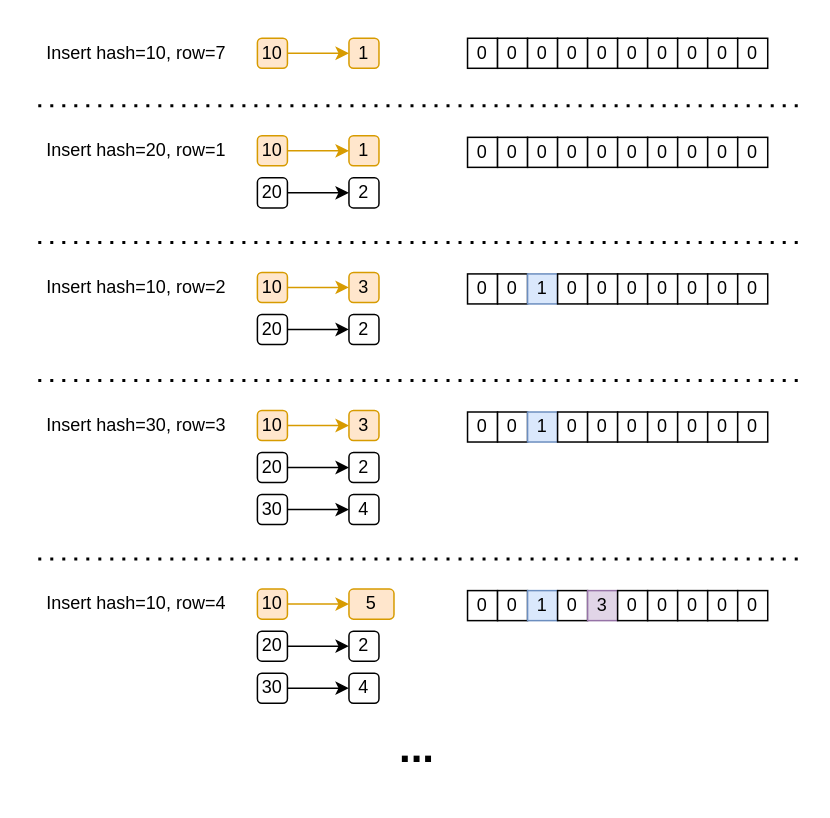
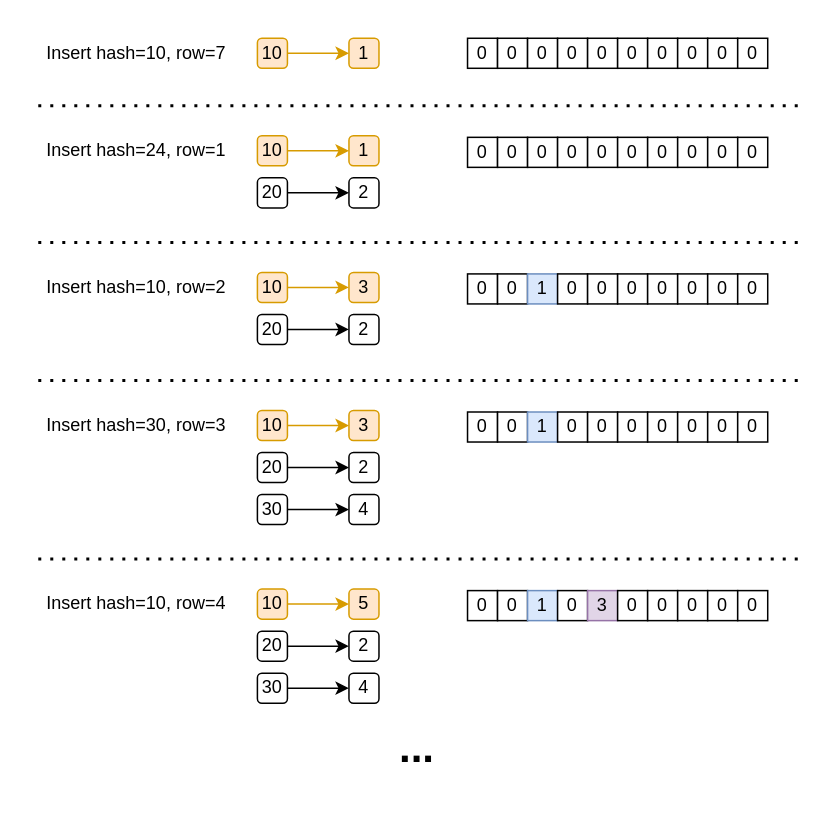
  <mxCell id="0" />
  <mxCell id="1" parent="0" />
  <mxCell id="2" value="0" style="rounded=0;whiteSpace=wrap;html=1;" vertex="1" parent="1"><mxGeometry x="311" y="25" width="20" height="20" as="geometry" /></mxCell>
  <mxCell id="3" value="0" style="rounded=0;whiteSpace=wrap;html=1;" vertex="1" parent="1"><mxGeometry x="331" y="25" width="20" height="20" as="geometry" /></mxCell>
  <mxCell id="4" value="0" style="rounded=0;whiteSpace=wrap;html=1;" vertex="1" parent="1"><mxGeometry x="351" y="25" width="20" height="20" as="geometry" /></mxCell>
  <mxCell id="5" value="0" style="rounded=0;whiteSpace=wrap;html=1;" vertex="1" parent="1"><mxGeometry x="371" y="25" width="20" height="20" as="geometry" /></mxCell>
  <mxCell id="6" value="0" style="rounded=0;whiteSpace=wrap;html=1;" vertex="1" parent="1"><mxGeometry x="391" y="25" width="20" height="20" as="geometry" /></mxCell>
  <mxCell id="7" value="0" style="rounded=0;whiteSpace=wrap;html=1;" vertex="1" parent="1"><mxGeometry x="411" y="25" width="20" height="20" as="geometry" /></mxCell>
  <mxCell id="8" value="0" style="rounded=0;whiteSpace=wrap;html=1;" vertex="1" parent="1"><mxGeometry x="431" y="25" width="20" height="20" as="geometry" /></mxCell>
  <mxCell id="9" value="0" style="rounded=0;whiteSpace=wrap;html=1;" vertex="1" parent="1"><mxGeometry x="451" y="25" width="20" height="20" as="geometry" /></mxCell>
  <mxCell id="10" value="0" style="rounded=0;whiteSpace=wrap;html=1;" vertex="1" parent="1"><mxGeometry x="471" y="25" width="20" height="20" as="geometry" /></mxCell>
  <mxCell id="11" value="0" style="rounded=0;whiteSpace=wrap;html=1;" vertex="1" parent="1"><mxGeometry x="491" y="25" width="20" height="20" as="geometry" /></mxCell>
  <mxCell id="12" value="Insert hash=10, row=7" style="text;html=1;align=center;verticalAlign=middle;resizable=0;points=[];autosize=1;strokeColor=none;fillColor=none;" vertex="1" parent="1"><mxGeometry x="20" y="20" width="140" height="30" as="geometry" /></mxCell>
  <mxCell id="13" value="" style="edgeStyle=orthogonalEdgeStyle;rounded=0;orthogonalLoop=1;jettySize=auto;html=1;fillColor=#ffe6cc;strokeColor=#d79b00;" edge="1" parent="1" source="14" target="15"><mxGeometry relative="1" as="geometry" /></mxCell>
  <mxCell id="14" value="10" style="rounded=1;whiteSpace=wrap;html=1;fillColor=#ffe6cc;strokeColor=#d79b00;" vertex="1" parent="1"><mxGeometry x="171" y="25" width="20" height="20" as="geometry" /></mxCell>
  <mxCell id="15" value="1" style="rounded=1;whiteSpace=wrap;html=1;fillColor=#ffe6cc;strokeColor=#d79b00;" vertex="1" parent="1"><mxGeometry x="232" y="25" width="20" height="20" as="geometry" /></mxCell>
  <mxCell id="16" value="0" style="rounded=0;whiteSpace=wrap;html=1;" vertex="1" parent="1"><mxGeometry x="311" y="91" width="20" height="20" as="geometry" /></mxCell>
  <mxCell id="17" value="0" style="rounded=0;whiteSpace=wrap;html=1;" vertex="1" parent="1"><mxGeometry x="331" y="91" width="20" height="20" as="geometry" /></mxCell>
  <mxCell id="18" value="0" style="rounded=0;whiteSpace=wrap;html=1;" vertex="1" parent="1"><mxGeometry x="351" y="91" width="20" height="20" as="geometry" /></mxCell>
  <mxCell id="19" value="0" style="rounded=0;whiteSpace=wrap;html=1;" vertex="1" parent="1"><mxGeometry x="371" y="91" width="20" height="20" as="geometry" /></mxCell>
  <mxCell id="20" value="0" style="rounded=0;whiteSpace=wrap;html=1;" vertex="1" parent="1"><mxGeometry x="391" y="91" width="20" height="20" as="geometry" /></mxCell>
  <mxCell id="21" value="0" style="rounded=0;whiteSpace=wrap;html=1;" vertex="1" parent="1"><mxGeometry x="411" y="91" width="20" height="20" as="geometry" /></mxCell>
  <mxCell id="22" value="0" style="rounded=0;whiteSpace=wrap;html=1;" vertex="1" parent="1"><mxGeometry x="431" y="91" width="20" height="20" as="geometry" /></mxCell>
  <mxCell id="23" value="0" style="rounded=0;whiteSpace=wrap;html=1;" vertex="1" parent="1"><mxGeometry x="451" y="91" width="20" height="20" as="geometry" /></mxCell>
  <mxCell id="24" value="0" style="rounded=0;whiteSpace=wrap;html=1;" vertex="1" parent="1"><mxGeometry x="471" y="91" width="20" height="20" as="geometry" /></mxCell>
  <mxCell id="25" value="0" style="rounded=0;whiteSpace=wrap;html=1;" vertex="1" parent="1"><mxGeometry x="491" y="91" width="20" height="20" as="geometry" /></mxCell>
- <mxCell id="26" value="Insert hash=20, row=1" style="text;html=1;align=center;verticalAlign=middle;resizable=0;points=[];autosize=1;strokeColor=none;fillColor=none;" vertex="1" parent="1"><mxGeometry x="20" y="85" width="140" height="30" as="geometry" /></mxCell>
+ <mxCell id="26" value="Insert hash=24, row=1" style="text;html=1;align=center;verticalAlign=middle;resizable=0;points=[];autosize=1;strokeColor=none;fillColor=none;" vertex="1" parent="1"><mxGeometry x="20" y="85" width="140" height="30" as="geometry" /></mxCell>
  <mxCell id="27" value="" style="edgeStyle=orthogonalEdgeStyle;rounded=0;orthogonalLoop=1;jettySize=auto;html=1;fillColor=#ffe6cc;strokeColor=#d79b00;" edge="1" parent="1" source="28" target="29"><mxGeometry relative="1" as="geometry" /></mxCell>
  <mxCell id="28" value="10" style="rounded=1;whiteSpace=wrap;html=1;fillColor=#ffe6cc;strokeColor=#d79b00;" vertex="1" parent="1"><mxGeometry x="171" y="90" width="20" height="20" as="geometry" /></mxCell>
  <mxCell id="29" value="1" style="rounded=1;whiteSpace=wrap;html=1;fillColor=#ffe6cc;strokeColor=#d79b00;" vertex="1" parent="1"><mxGeometry x="232" y="90" width="20" height="20" as="geometry" /></mxCell>
  <mxCell id="30" value="" style="endArrow=none;dashed=1;html=1;dashPattern=1 3;strokeWidth=2;rounded=0;" edge="1" parent="1"><mxGeometry width="50" height="50" relative="1" as="geometry"><mxPoint x="25" y="70" as="sourcePoint" /><mxPoint x="531" y="70" as="targetPoint" /></mxGeometry></mxCell>
  <mxCell id="31" value="" style="edgeStyle=orthogonalEdgeStyle;rounded=0;orthogonalLoop=1;jettySize=auto;html=1;" edge="1" parent="1" source="32" target="33"><mxGeometry relative="1" as="geometry" /></mxCell>
  <mxCell id="32" value="20" style="rounded=1;whiteSpace=wrap;html=1;" vertex="1" parent="1"><mxGeometry x="171" y="118" width="20" height="20" as="geometry" /></mxCell>
  <mxCell id="33" value="2" style="rounded=1;whiteSpace=wrap;html=1;" vertex="1" parent="1"><mxGeometry x="232" y="118" width="20" height="20" as="geometry" /></mxCell>
  <mxCell id="34" value="0" style="rounded=0;whiteSpace=wrap;html=1;" vertex="1" parent="1"><mxGeometry x="311" y="182" width="20" height="20" as="geometry" /></mxCell>
  <mxCell id="35" value="0" style="rounded=0;whiteSpace=wrap;html=1;" vertex="1" parent="1"><mxGeometry x="331" y="182" width="20" height="20" as="geometry" /></mxCell>
  <mxCell id="36" value="1" style="rounded=0;whiteSpace=wrap;html=1;fillColor=#dae8fc;strokeColor=#6c8ebf;" vertex="1" parent="1"><mxGeometry x="351" y="182" width="20" height="20" as="geometry" /></mxCell>
  <mxCell id="37" value="0" style="rounded=0;whiteSpace=wrap;html=1;" vertex="1" parent="1"><mxGeometry x="371" y="182" width="20" height="20" as="geometry" /></mxCell>
  <mxCell id="38" value="0" style="rounded=0;whiteSpace=wrap;html=1;" vertex="1" parent="1"><mxGeometry x="391" y="182" width="20" height="20" as="geometry" /></mxCell>
  <mxCell id="39" value="0" style="rounded=0;whiteSpace=wrap;html=1;" vertex="1" parent="1"><mxGeometry x="411" y="182" width="20" height="20" as="geometry" /></mxCell>
  <mxCell id="40" value="0" style="rounded=0;whiteSpace=wrap;html=1;" vertex="1" parent="1"><mxGeometry x="431" y="182" width="20" height="20" as="geometry" /></mxCell>
  <mxCell id="41" value="0" style="rounded=0;whiteSpace=wrap;html=1;" vertex="1" parent="1"><mxGeometry x="451" y="182" width="20" height="20" as="geometry" /></mxCell>
  <mxCell id="42" value="0" style="rounded=0;whiteSpace=wrap;html=1;" vertex="1" parent="1"><mxGeometry x="471" y="182" width="20" height="20" as="geometry" /></mxCell>
  <mxCell id="43" value="0" style="rounded=0;whiteSpace=wrap;html=1;" vertex="1" parent="1"><mxGeometry x="491" y="182" width="20" height="20" as="geometry" /></mxCell>
  <mxCell id="44" value="Insert hash=10, row=2" style="text;html=1;align=center;verticalAlign=middle;resizable=0;points=[];autosize=1;strokeColor=none;fillColor=none;" vertex="1" parent="1"><mxGeometry x="20" y="176" width="140" height="30" as="geometry" /></mxCell>
  <mxCell id="45" value="" style="edgeStyle=orthogonalEdgeStyle;rounded=0;orthogonalLoop=1;jettySize=auto;html=1;fillColor=#ffe6cc;strokeColor=#d79b00;" edge="1" parent="1" source="46" target="47"><mxGeometry relative="1" as="geometry" /></mxCell>
  <mxCell id="46" value="10" style="rounded=1;whiteSpace=wrap;html=1;fillColor=#ffe6cc;strokeColor=#d79b00;" vertex="1" parent="1"><mxGeometry x="171" y="181" width="20" height="20" as="geometry" /></mxCell>
  <mxCell id="47" value="3" style="rounded=1;whiteSpace=wrap;html=1;fillColor=#ffe6cc;strokeColor=#d79b00;" vertex="1" parent="1"><mxGeometry x="232" y="181" width="20" height="20" as="geometry" /></mxCell>
  <mxCell id="48" value="" style="endArrow=none;dashed=1;html=1;dashPattern=1 3;strokeWidth=2;rounded=0;" edge="1" parent="1"><mxGeometry width="50" height="50" relative="1" as="geometry"><mxPoint x="25" y="161" as="sourcePoint" /><mxPoint x="531" y="161" as="targetPoint" /></mxGeometry></mxCell>
  <mxCell id="49" value="" style="edgeStyle=orthogonalEdgeStyle;rounded=0;orthogonalLoop=1;jettySize=auto;html=1;" edge="1" parent="1" source="50" target="51"><mxGeometry relative="1" as="geometry" /></mxCell>
  <mxCell id="50" value="20" style="rounded=1;whiteSpace=wrap;html=1;" vertex="1" parent="1"><mxGeometry x="171" y="209" width="20" height="20" as="geometry" /></mxCell>
  <mxCell id="51" value="2" style="rounded=1;whiteSpace=wrap;html=1;" vertex="1" parent="1"><mxGeometry x="232" y="209" width="20" height="20" as="geometry" /></mxCell>
  <mxCell id="52" value="0" style="rounded=0;whiteSpace=wrap;html=1;" vertex="1" parent="1"><mxGeometry x="311" y="274" width="20" height="20" as="geometry" /></mxCell>
  <mxCell id="53" value="0" style="rounded=0;whiteSpace=wrap;html=1;" vertex="1" parent="1"><mxGeometry x="331" y="274" width="20" height="20" as="geometry" /></mxCell>
  <mxCell id="54" value="1" style="rounded=0;whiteSpace=wrap;html=1;fillColor=#dae8fc;strokeColor=#6c8ebf;" vertex="1" parent="1"><mxGeometry x="351" y="274" width="20" height="20" as="geometry" /></mxCell>
  <mxCell id="55" value="0" style="rounded=0;whiteSpace=wrap;html=1;" vertex="1" parent="1"><mxGeometry x="371" y="274" width="20" height="20" as="geometry" /></mxCell>
  <mxCell id="56" value="0" style="rounded=0;whiteSpace=wrap;html=1;" vertex="1" parent="1"><mxGeometry x="391" y="274" width="20" height="20" as="geometry" /></mxCell>
  <mxCell id="57" value="0" style="rounded=0;whiteSpace=wrap;html=1;" vertex="1" parent="1"><mxGeometry x="411" y="274" width="20" height="20" as="geometry" /></mxCell>
  <mxCell id="58" value="0" style="rounded=0;whiteSpace=wrap;html=1;" vertex="1" parent="1"><mxGeometry x="431" y="274" width="20" height="20" as="geometry" /></mxCell>
  <mxCell id="59" value="0" style="rounded=0;whiteSpace=wrap;html=1;" vertex="1" parent="1"><mxGeometry x="451" y="274" width="20" height="20" as="geometry" /></mxCell>
  <mxCell id="60" value="0" style="rounded=0;whiteSpace=wrap;html=1;" vertex="1" parent="1"><mxGeometry x="471" y="274" width="20" height="20" as="geometry" /></mxCell>
  <mxCell id="61" value="0" style="rounded=0;whiteSpace=wrap;html=1;" vertex="1" parent="1"><mxGeometry x="491" y="274" width="20" height="20" as="geometry" /></mxCell>
  <mxCell id="62" value="Insert hash=30, row=3" style="text;html=1;align=center;verticalAlign=middle;resizable=0;points=[];autosize=1;strokeColor=none;fillColor=none;" vertex="1" parent="1"><mxGeometry x="20" y="268" width="140" height="30" as="geometry" /></mxCell>
  <mxCell id="63" value="" style="edgeStyle=orthogonalEdgeStyle;rounded=0;orthogonalLoop=1;jettySize=auto;html=1;fillColor=#ffe6cc;strokeColor=#d79b00;" edge="1" parent="1" source="64" target="65"><mxGeometry relative="1" as="geometry" /></mxCell>
  <mxCell id="64" value="10" style="rounded=1;whiteSpace=wrap;html=1;fillColor=#ffe6cc;strokeColor=#d79b00;" vertex="1" parent="1"><mxGeometry x="171" y="273" width="20" height="20" as="geometry" /></mxCell>
  <mxCell id="65" value="3" style="rounded=1;whiteSpace=wrap;html=1;fillColor=#ffe6cc;strokeColor=#d79b00;" vertex="1" parent="1"><mxGeometry x="232" y="273" width="20" height="20" as="geometry" /></mxCell>
  <mxCell id="66" value="" style="endArrow=none;dashed=1;html=1;dashPattern=1 3;strokeWidth=2;rounded=0;" edge="1" parent="1"><mxGeometry width="50" height="50" relative="1" as="geometry"><mxPoint x="25" y="253" as="sourcePoint" /><mxPoint x="531" y="253" as="targetPoint" /></mxGeometry></mxCell>
  <mxCell id="67" value="" style="edgeStyle=orthogonalEdgeStyle;rounded=0;orthogonalLoop=1;jettySize=auto;html=1;" edge="1" parent="1" source="68" target="69"><mxGeometry relative="1" as="geometry" /></mxCell>
  <mxCell id="68" value="20" style="rounded=1;whiteSpace=wrap;html=1;" vertex="1" parent="1"><mxGeometry x="171" y="301" width="20" height="20" as="geometry" /></mxCell>
  <mxCell id="69" value="2" style="rounded=1;whiteSpace=wrap;html=1;" vertex="1" parent="1"><mxGeometry x="232" y="301" width="20" height="20" as="geometry" /></mxCell>
  <mxCell id="70" value="" style="edgeStyle=orthogonalEdgeStyle;rounded=0;orthogonalLoop=1;jettySize=auto;html=1;" edge="1" parent="1" source="71" target="72"><mxGeometry relative="1" as="geometry" /></mxCell>
  <mxCell id="71" value="30" style="rounded=1;whiteSpace=wrap;html=1;" vertex="1" parent="1"><mxGeometry x="171" y="329" width="20" height="20" as="geometry" /></mxCell>
  <mxCell id="72" value="4" style="rounded=1;whiteSpace=wrap;html=1;" vertex="1" parent="1"><mxGeometry x="232" y="329" width="20" height="20" as="geometry" /></mxCell>
  <mxCell id="73" value="0" style="rounded=0;whiteSpace=wrap;html=1;" vertex="1" parent="1"><mxGeometry x="311" y="393" width="20" height="20" as="geometry" /></mxCell>
  <mxCell id="74" value="0" style="rounded=0;whiteSpace=wrap;html=1;" vertex="1" parent="1"><mxGeometry x="331" y="393" width="20" height="20" as="geometry" /></mxCell>
  <mxCell id="75" value="1" style="rounded=0;whiteSpace=wrap;html=1;fillColor=#dae8fc;strokeColor=#6c8ebf;" vertex="1" parent="1"><mxGeometry x="351" y="393" width="20" height="20" as="geometry" /></mxCell>
  <mxCell id="76" value="0" style="rounded=0;whiteSpace=wrap;html=1;" vertex="1" parent="1"><mxGeometry x="371" y="393" width="20" height="20" as="geometry" /></mxCell>
  <mxCell id="77" value="3" style="rounded=0;whiteSpace=wrap;html=1;fillColor=#e1d5e7;strokeColor=#9673a6;" vertex="1" parent="1"><mxGeometry x="391" y="393" width="20" height="20" as="geometry" /></mxCell>
  <mxCell id="78" value="0" style="rounded=0;whiteSpace=wrap;html=1;" vertex="1" parent="1"><mxGeometry x="411" y="393" width="20" height="20" as="geometry" /></mxCell>
  <mxCell id="79" value="0" style="rounded=0;whiteSpace=wrap;html=1;" vertex="1" parent="1"><mxGeometry x="431" y="393" width="20" height="20" as="geometry" /></mxCell>
  <mxCell id="80" value="0" style="rounded=0;whiteSpace=wrap;html=1;" vertex="1" parent="1"><mxGeometry x="451" y="393" width="20" height="20" as="geometry" /></mxCell>
  <mxCell id="81" value="0" style="rounded=0;whiteSpace=wrap;html=1;" vertex="1" parent="1"><mxGeometry x="471" y="393" width="20" height="20" as="geometry" /></mxCell>
  <mxCell id="82" value="0" style="rounded=0;whiteSpace=wrap;html=1;" vertex="1" parent="1"><mxGeometry x="491" y="393" width="20" height="20" as="geometry" /></mxCell>
  <mxCell id="83" value="Insert hash=10, row=4" style="text;html=1;align=center;verticalAlign=middle;resizable=0;points=[];autosize=1;strokeColor=none;fillColor=none;" vertex="1" parent="1"><mxGeometry x="20" y="387" width="140" height="30" as="geometry" /></mxCell>
  <mxCell id="84" value="" style="edgeStyle=orthogonalEdgeStyle;rounded=0;orthogonalLoop=1;jettySize=auto;html=1;fillColor=#ffe6cc;strokeColor=#d79b00;" edge="1" parent="1" source="85" target="86"><mxGeometry relative="1" as="geometry" /></mxCell>
  <mxCell id="85" value="10" style="rounded=1;whiteSpace=wrap;html=1;fillColor=#ffe6cc;strokeColor=#d79b00;" vertex="1" parent="1"><mxGeometry x="171" y="392" width="20" height="20" as="geometry" /></mxCell>
- <mxCell id="86" value="5" style="rounded=1;whiteSpace=wrap;html=1;fillColor=#ffe6cc;strokeColor=#d79b00;" vertex="1" parent="1"><mxGeometry x="232" y="392" width="30" height="20" as="geometry" /></mxCell>
+ <mxCell id="86" value="5" style="rounded=1;whiteSpace=wrap;html=1;fillColor=#ffe6cc;strokeColor=#d79b00;" vertex="1" parent="1"><mxGeometry x="232" y="392" width="20" height="20" as="geometry" /></mxCell>
  <mxCell id="87" value="" style="endArrow=none;dashed=1;html=1;dashPattern=1 3;strokeWidth=2;rounded=0;" edge="1" parent="1"><mxGeometry width="50" height="50" relative="1" as="geometry"><mxPoint x="25" y="372" as="sourcePoint" /><mxPoint x="531" y="372" as="targetPoint" /></mxGeometry></mxCell>
  <mxCell id="88" value="" style="edgeStyle=orthogonalEdgeStyle;rounded=0;orthogonalLoop=1;jettySize=auto;html=1;" edge="1" parent="1" source="89" target="90"><mxGeometry relative="1" as="geometry" /></mxCell>
  <mxCell id="89" value="20" style="rounded=1;whiteSpace=wrap;html=1;" vertex="1" parent="1"><mxGeometry x="171" y="420" width="20" height="20" as="geometry" /></mxCell>
  <mxCell id="90" value="2" style="rounded=1;whiteSpace=wrap;html=1;" vertex="1" parent="1"><mxGeometry x="232" y="420" width="20" height="20" as="geometry" /></mxCell>
  <mxCell id="91" value="" style="edgeStyle=orthogonalEdgeStyle;rounded=0;orthogonalLoop=1;jettySize=auto;html=1;" edge="1" parent="1" source="92" target="93"><mxGeometry relative="1" as="geometry" /></mxCell>
  <mxCell id="92" value="30" style="rounded=1;whiteSpace=wrap;html=1;" vertex="1" parent="1"><mxGeometry x="171" y="448" width="20" height="20" as="geometry" /></mxCell>
  <mxCell id="93" value="4" style="rounded=1;whiteSpace=wrap;html=1;" vertex="1" parent="1"><mxGeometry x="232" y="448" width="20" height="20" as="geometry" /></mxCell>
  <mxCell id="94" value="&lt;b&gt;&lt;font style=&quot;font-size: 28px;&quot;&gt;...&lt;/font&gt;&lt;/b&gt;" style="text;html=1;align=center;verticalAlign=middle;resizable=0;points=[];autosize=1;strokeColor=none;fillColor=none;" vertex="1" parent="1"><mxGeometry x="252" y="473" width="50" height="50" as="geometry" /></mxCell>
